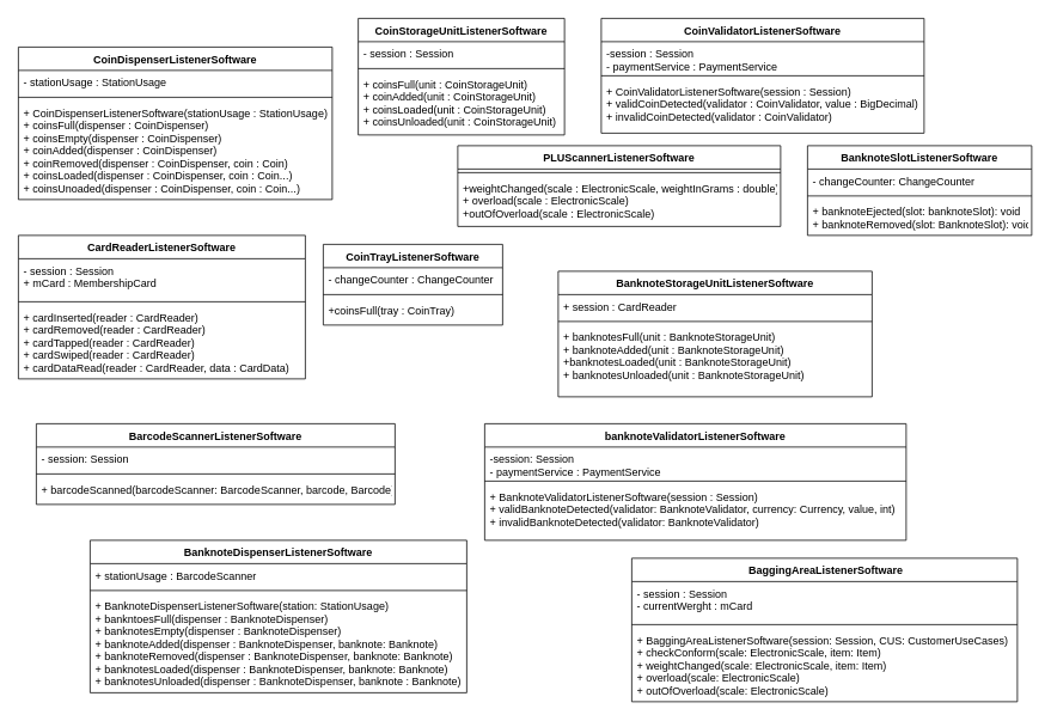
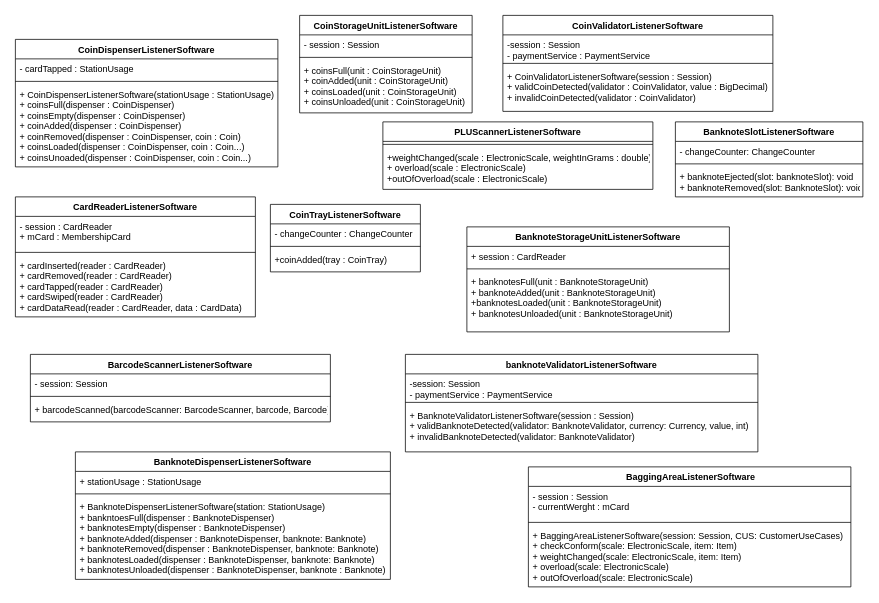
  <mxCell id="0" />
  <mxCell id="1" parent="0" />
  <mxCell id="2" value=" BaggingAreaListenerSoftware" style="swimlane;fontStyle=1;align=center;verticalAlign=top;childLayout=stackLayout;horizontal=1;startSize=26;horizontalStack=0;resizeParent=1;resizeParentMax=0;resizeLast=0;collapsible=1;marginBottom=0;" parent="1" vertex="1"><mxGeometry x="704" y="622" width="430" height="160" as="geometry" /></mxCell>
  <mxCell id="3" value="- session : Session&#10;- currentWerght : mCard&#10;" style="text;strokeColor=none;fillColor=none;align=left;verticalAlign=top;spacingLeft=4;spacingRight=4;overflow=hidden;rotatable=0;points=[[0,0.5],[1,0.5]];portConstraint=eastwest;" parent="2" vertex="1"><mxGeometry y="26" width="430" height="44" as="geometry" /></mxCell>
  <mxCell id="4" value="" style="line;strokeWidth=1;fillColor=none;align=left;verticalAlign=middle;spacingTop=-1;spacingLeft=3;spacingRight=3;rotatable=0;labelPosition=right;points=[];portConstraint=eastwest;" parent="2" vertex="1"><mxGeometry y="70" width="430" height="8" as="geometry" /></mxCell>
  <mxCell id="5" value="+ BaggingAreaListenerSoftware(session: Session, CUS: CustomerUseCases)&#10;+ checkConform(scale: ElectronicScale, item: Item) &#10;+ weightChanged(scale: ElectronicScale, item: Item)&#10;+ overload(scale: ElectronicScale)&#10;+ outOfOverload(scale: ElectronicScale)" style="text;strokeColor=none;fillColor=none;align=left;verticalAlign=top;spacingLeft=4;spacingRight=4;overflow=hidden;rotatable=0;points=[[0,0.5],[1,0.5]];portConstraint=eastwest;" parent="2" vertex="1"><mxGeometry y="78" width="430" height="82" as="geometry" /></mxCell>
  <mxCell id="6" value="BanknoteDispenserListenerSoftware" style="swimlane;fontStyle=1;align=center;verticalAlign=top;childLayout=stackLayout;horizontal=1;startSize=26;horizontalStack=0;resizeParent=1;resizeParentMax=0;resizeLast=0;collapsible=1;marginBottom=0;" parent="1" vertex="1"><mxGeometry x="100" y="602" width="420" height="170" as="geometry" /></mxCell>
- <mxCell id="7" value="+ stationUsage : BarcodeScanner" style="text;strokeColor=none;fillColor=none;align=left;verticalAlign=top;spacingLeft=4;spacingRight=4;overflow=hidden;rotatable=0;points=[[0,0.5],[1,0.5]];portConstraint=eastwest;" parent="6" vertex="1"><mxGeometry y="26" width="420" height="26" as="geometry" /></mxCell>
+ <mxCell id="7" value="+ stationUsage : StationUsage" style="text;strokeColor=none;fillColor=none;align=left;verticalAlign=top;spacingLeft=4;spacingRight=4;overflow=hidden;rotatable=0;points=[[0,0.5],[1,0.5]];portConstraint=eastwest;" parent="6" vertex="1"><mxGeometry y="26" width="420" height="26" as="geometry" /></mxCell>
  <mxCell id="8" value="" style="line;strokeWidth=1;fillColor=none;align=left;verticalAlign=middle;spacingTop=-1;spacingLeft=3;spacingRight=3;rotatable=0;labelPosition=right;points=[];portConstraint=eastwest;" parent="6" vertex="1"><mxGeometry y="52" width="420" height="8" as="geometry" /></mxCell>
  <mxCell id="9" value="+ BanknoteDispenserListenerSoftware(station: StationUsage)&#10;+ bankntoesFull(dispenser : BanknoteDispenser)&#10;+ banknotesEmpty(dispenser : BanknoteDispenser)&#10;+ banknoteAdded(dispenser : BanknoteDispenser, banknote: Banknote)&#10;+ banknoteRemoved(dispenser : BanknoteDispenser, banknote: Banknote)&#10;+ banknotesLoaded(dispenser : BanknoteDispenser, banknote: Banknote)&#10;+ banknotesUnloaded(dispenser : BanknoteDispenser, banknote : Banknote)" style="text;strokeColor=none;fillColor=none;align=left;verticalAlign=top;spacingLeft=4;spacingRight=4;overflow=hidden;rotatable=0;points=[[0,0.5],[1,0.5]];portConstraint=eastwest;" parent="6" vertex="1"><mxGeometry y="60" width="420" height="110" as="geometry" /></mxCell>
  <mxCell id="10" value="BanknoteSlotListenerSoftware" style="swimlane;fontStyle=1;align=center;verticalAlign=top;childLayout=stackLayout;horizontal=1;startSize=26;horizontalStack=0;resizeParent=1;resizeParentMax=0;resizeLast=0;collapsible=1;marginBottom=0;" parent="1" vertex="1"><mxGeometry x="900" y="162" width="250" height="100" as="geometry" /></mxCell>
  <mxCell id="11" value="- changeCounter: ChangeCounter" style="text;strokeColor=none;fillColor=none;align=left;verticalAlign=top;spacingLeft=4;spacingRight=4;overflow=hidden;rotatable=0;points=[[0,0.5],[1,0.5]];portConstraint=eastwest;" parent="10" vertex="1"><mxGeometry y="26" width="250" height="26" as="geometry" /></mxCell>
  <mxCell id="12" value="" style="line;strokeWidth=1;fillColor=none;align=left;verticalAlign=middle;spacingTop=-1;spacingLeft=3;spacingRight=3;rotatable=0;labelPosition=right;points=[];portConstraint=eastwest;" parent="10" vertex="1"><mxGeometry y="52" width="250" height="8" as="geometry" /></mxCell>
  <mxCell id="13" value="+ banknoteEjected(slot: banknoteSlot): void&#10;+ banknoteRemoved(slot: BanknoteSlot): void&#10;" style="text;strokeColor=none;fillColor=none;align=left;verticalAlign=top;spacingLeft=4;spacingRight=4;overflow=hidden;rotatable=0;points=[[0,0.5],[1,0.5]];portConstraint=eastwest;" parent="10" vertex="1"><mxGeometry y="60" width="250" height="40" as="geometry" /></mxCell>
  <mxCell id="14" value="BanknoteStorageUnitListenerSoftware" style="swimlane;fontStyle=1;align=center;verticalAlign=top;childLayout=stackLayout;horizontal=1;startSize=26;horizontalStack=0;resizeParent=1;resizeParentMax=0;resizeLast=0;collapsible=1;marginBottom=0;" parent="1" vertex="1"><mxGeometry x="622" y="302" width="350" height="140" as="geometry" /></mxCell>
  <mxCell id="15" value="+ session : CardReader" style="text;strokeColor=none;fillColor=none;align=left;verticalAlign=top;spacingLeft=4;spacingRight=4;overflow=hidden;rotatable=0;points=[[0,0.5],[1,0.5]];portConstraint=eastwest;" parent="14" vertex="1"><mxGeometry y="26" width="350" height="26" as="geometry" /></mxCell>
  <mxCell id="16" value="" style="line;strokeWidth=1;fillColor=none;align=left;verticalAlign=middle;spacingTop=-1;spacingLeft=3;spacingRight=3;rotatable=0;labelPosition=right;points=[];portConstraint=eastwest;" parent="14" vertex="1"><mxGeometry y="52" width="350" height="8" as="geometry" /></mxCell>
  <mxCell id="17" value="+ banknotesFull(unit : BanknoteStorageUnit)&#10;+ banknoteAdded(unit : BanknoteStorageUnit)&#10;+banknotesLoaded(unit : BanknoteStorageUnit)&#10;+ banknotesUnloaded(unit : BanknoteStorageUnit)" style="text;strokeColor=none;fillColor=none;align=left;verticalAlign=top;spacingLeft=4;spacingRight=4;overflow=hidden;rotatable=0;points=[[0,0.5],[1,0.5]];portConstraint=eastwest;" parent="14" vertex="1"><mxGeometry y="60" width="350" height="80" as="geometry" /></mxCell>
  <mxCell id="18" value="banknoteValidatorListenerSoftware" style="swimlane;fontStyle=1;align=center;verticalAlign=top;childLayout=stackLayout;horizontal=1;startSize=26;horizontalStack=0;resizeParent=1;resizeParentMax=0;resizeLast=0;collapsible=1;marginBottom=0;" parent="1" vertex="1"><mxGeometry x="540" y="472" width="470" height="130" as="geometry" /></mxCell>
  <mxCell id="19" value="-session: Session&#10;- paymentService : PaymentService" style="text;strokeColor=none;fillColor=none;align=left;verticalAlign=top;spacingLeft=4;spacingRight=4;overflow=hidden;rotatable=0;points=[[0,0.5],[1,0.5]];portConstraint=eastwest;" parent="18" vertex="1"><mxGeometry y="26" width="470" height="34" as="geometry" /></mxCell>
  <mxCell id="20" value="" style="line;strokeWidth=1;fillColor=none;align=left;verticalAlign=middle;spacingTop=-1;spacingLeft=3;spacingRight=3;rotatable=0;labelPosition=right;points=[];portConstraint=eastwest;" parent="18" vertex="1"><mxGeometry y="60" width="470" height="8" as="geometry" /></mxCell>
  <mxCell id="21" value="+ BanknoteValidatorListenerSoftware(session : Session)&#10;+ validBanknoteDetected(validator: BanknoteValidator, currency: Currency, value, int)&#10;+ invalidBanknoteDetected(validator: BanknoteValidator)" style="text;strokeColor=none;fillColor=none;align=left;verticalAlign=top;spacingLeft=4;spacingRight=4;overflow=hidden;rotatable=0;points=[[0,0.5],[1,0.5]];portConstraint=eastwest;" parent="18" vertex="1"><mxGeometry y="68" width="470" height="62" as="geometry" /></mxCell>
  <mxCell id="22" value="BarcodeScannerListenerSoftware" style="swimlane;fontStyle=1;align=center;verticalAlign=top;childLayout=stackLayout;horizontal=1;startSize=26;horizontalStack=0;resizeParent=1;resizeParentMax=0;resizeLast=0;collapsible=1;marginBottom=0;" parent="1" vertex="1"><mxGeometry x="40" y="472" width="400" height="90" as="geometry" /></mxCell>
  <mxCell id="23" value="- session: Session" style="text;strokeColor=none;fillColor=none;align=left;verticalAlign=top;spacingLeft=4;spacingRight=4;overflow=hidden;rotatable=0;points=[[0,0.5],[1,0.5]];portConstraint=eastwest;" parent="22" vertex="1"><mxGeometry y="26" width="400" height="26" as="geometry" /></mxCell>
  <mxCell id="24" value="" style="line;strokeWidth=1;fillColor=none;align=left;verticalAlign=middle;spacingTop=-1;spacingLeft=3;spacingRight=3;rotatable=0;labelPosition=right;points=[];portConstraint=eastwest;" parent="22" vertex="1"><mxGeometry y="52" width="400" height="8" as="geometry" /></mxCell>
  <mxCell id="25" value="+ barcodeScanned(barcodeScanner: BarcodeScanner, barcode, Barcode)" style="text;strokeColor=none;fillColor=none;align=left;verticalAlign=top;spacingLeft=4;spacingRight=4;overflow=hidden;rotatable=0;points=[[0,0.5],[1,0.5]];portConstraint=eastwest;" parent="22" vertex="1"><mxGeometry y="60" width="400" height="30" as="geometry" /></mxCell>
  <mxCell id="26" value="CardReaderListenerSoftware" style="swimlane;fontStyle=1;align=center;verticalAlign=top;childLayout=stackLayout;horizontal=1;startSize=26;horizontalStack=0;resizeParent=1;resizeParentMax=0;resizeLast=0;collapsible=1;marginBottom=0;" parent="1" vertex="1"><mxGeometry x="20" y="262" width="320" height="160" as="geometry" /></mxCell>
- <mxCell id="27" value="- session : Session&#10;+ mCard : MembershipCard" style="text;strokeColor=none;fillColor=none;align=left;verticalAlign=top;spacingLeft=4;spacingRight=4;overflow=hidden;rotatable=0;points=[[0,0.5],[1,0.5]];portConstraint=eastwest;" parent="26" vertex="1"><mxGeometry y="26" width="320" height="44" as="geometry" /></mxCell>
+ <mxCell id="27" value="- session : CardReader&#10;+ mCard : MembershipCard" style="text;strokeColor=none;fillColor=none;align=left;verticalAlign=top;spacingLeft=4;spacingRight=4;overflow=hidden;rotatable=0;points=[[0,0.5],[1,0.5]];portConstraint=eastwest;" parent="26" vertex="1"><mxGeometry y="26" width="320" height="44" as="geometry" /></mxCell>
  <mxCell id="28" value="" style="line;strokeWidth=1;fillColor=none;align=left;verticalAlign=middle;spacingTop=-1;spacingLeft=3;spacingRight=3;rotatable=0;labelPosition=right;points=[];portConstraint=eastwest;" parent="26" vertex="1"><mxGeometry y="70" width="320" height="8" as="geometry" /></mxCell>
  <mxCell id="29" value="+ cardInserted(reader : CardReader)&#10;+ cardRemoved(reader : CardReader)&#10;+ cardTapped(reader : CardReader)&#10;+ cardSwiped(reader : CardReader)&#10;+ cardDataRead(reader : CardReader, data : CardData)" style="text;strokeColor=none;fillColor=none;align=left;verticalAlign=top;spacingLeft=4;spacingRight=4;overflow=hidden;rotatable=0;points=[[0,0.5],[1,0.5]];portConstraint=eastwest;" parent="26" vertex="1"><mxGeometry y="78" width="320" height="82" as="geometry" /></mxCell>
  <mxCell id="30" value="CoinDispenserListenerSoftware" style="swimlane;fontStyle=1;align=center;verticalAlign=top;childLayout=stackLayout;horizontal=1;startSize=26;horizontalStack=0;resizeParent=1;resizeParentMax=0;resizeLast=0;collapsible=1;marginBottom=0;" parent="1" vertex="1"><mxGeometry x="20" y="52" width="350" height="170" as="geometry" /></mxCell>
- <mxCell id="31" value="- stationUsage : StationUsage" style="text;strokeColor=none;fillColor=none;align=left;verticalAlign=top;spacingLeft=4;spacingRight=4;overflow=hidden;rotatable=0;points=[[0,0.5],[1,0.5]];portConstraint=eastwest;" parent="30" vertex="1"><mxGeometry y="26" width="350" height="26" as="geometry" /></mxCell>
+ <mxCell id="31" value="- cardTapped : StationUsage" style="text;strokeColor=none;fillColor=none;align=left;verticalAlign=top;spacingLeft=4;spacingRight=4;overflow=hidden;rotatable=0;points=[[0,0.5],[1,0.5]];portConstraint=eastwest;" parent="30" vertex="1"><mxGeometry y="26" width="350" height="26" as="geometry" /></mxCell>
  <mxCell id="32" value="" style="line;strokeWidth=1;fillColor=none;align=left;verticalAlign=middle;spacingTop=-1;spacingLeft=3;spacingRight=3;rotatable=0;labelPosition=right;points=[];portConstraint=eastwest;" parent="30" vertex="1"><mxGeometry y="52" width="350" height="8" as="geometry" /></mxCell>
  <mxCell id="33" value="+ CoinDispenserListenerSoftware(stationUsage : StationUsage)&#10;+ coinsFull(dispenser : CoinDispenser)&#10;+ coinsEmpty(dispenser : CoinDispenser)&#10;+ coinAdded(dispenser : CoinDispenser)&#10;+ coinRemoved(dispenser : CoinDispenser, coin : Coin)&#10;+ coinsLoaded(dispenser : CoinDispenser, coin : Coin...)&#10;+ coinsUnoaded(dispenser : CoinDispenser, coin : Coin...)&#10;" style="text;strokeColor=none;fillColor=none;align=left;verticalAlign=top;spacingLeft=4;spacingRight=4;overflow=hidden;rotatable=0;points=[[0,0.5],[1,0.5]];portConstraint=eastwest;" parent="30" vertex="1"><mxGeometry y="60" width="350" height="110" as="geometry" /></mxCell>
  <mxCell id="34" value="CoinStorageUnitListenerSoftware" style="swimlane;fontStyle=1;align=center;verticalAlign=top;childLayout=stackLayout;horizontal=1;startSize=26;horizontalStack=0;resizeParent=1;resizeParentMax=0;resizeLast=0;collapsible=1;marginBottom=0;" parent="1" vertex="1"><mxGeometry x="399" y="20" width="230" height="130" as="geometry" /></mxCell>
  <mxCell id="35" value="- session : Session" style="text;strokeColor=none;fillColor=none;align=left;verticalAlign=top;spacingLeft=4;spacingRight=4;overflow=hidden;rotatable=0;points=[[0,0.5],[1,0.5]];portConstraint=eastwest;" parent="34" vertex="1"><mxGeometry y="26" width="230" height="26" as="geometry" /></mxCell>
  <mxCell id="36" value="" style="line;strokeWidth=1;fillColor=none;align=left;verticalAlign=middle;spacingTop=-1;spacingLeft=3;spacingRight=3;rotatable=0;labelPosition=right;points=[];portConstraint=eastwest;" parent="34" vertex="1"><mxGeometry y="52" width="230" height="8" as="geometry" /></mxCell>
  <mxCell id="37" value="+ coinsFull(unit : CoinStorageUnit)&#10;+ coinAdded(unit : CoinStorageUnit)&#10;+ coinsLoaded(unit : CoinStorageUnit)&#10;+ coinsUnloaded(unit : CoinStorageUnit)" style="text;strokeColor=none;fillColor=none;align=left;verticalAlign=top;spacingLeft=4;spacingRight=4;overflow=hidden;rotatable=0;points=[[0,0.5],[1,0.5]];portConstraint=eastwest;" parent="34" vertex="1"><mxGeometry y="60" width="230" height="70" as="geometry" /></mxCell>
  <mxCell id="38" value="CoinTrayListenerSoftware" style="swimlane;fontStyle=1;align=center;verticalAlign=top;childLayout=stackLayout;horizontal=1;startSize=26;horizontalStack=0;resizeParent=1;resizeParentMax=0;resizeLast=0;collapsible=1;marginBottom=0;" parent="1" vertex="1"><mxGeometry x="360" y="272" width="200" height="90" as="geometry" /></mxCell>
  <mxCell id="39" value="- changeCounter : ChangeCounter" style="text;strokeColor=none;fillColor=none;align=left;verticalAlign=top;spacingLeft=4;spacingRight=4;overflow=hidden;rotatable=0;points=[[0,0.5],[1,0.5]];portConstraint=eastwest;" parent="38" vertex="1"><mxGeometry y="26" width="200" height="26" as="geometry" /></mxCell>
  <mxCell id="40" value="" style="line;strokeWidth=1;fillColor=none;align=left;verticalAlign=middle;spacingTop=-1;spacingLeft=3;spacingRight=3;rotatable=0;labelPosition=right;points=[];portConstraint=eastwest;" parent="38" vertex="1"><mxGeometry y="52" width="200" height="8" as="geometry" /></mxCell>
- <mxCell id="41" value="+coinsFull(tray : CoinTray)" style="text;strokeColor=none;fillColor=none;align=left;verticalAlign=top;spacingLeft=4;spacingRight=4;overflow=hidden;rotatable=0;points=[[0,0.5],[1,0.5]];portConstraint=eastwest;" parent="38" vertex="1"><mxGeometry y="60" width="200" height="30" as="geometry" /></mxCell>
+ <mxCell id="41" value="+coinAdded(tray : CoinTray)" style="text;strokeColor=none;fillColor=none;align=left;verticalAlign=top;spacingLeft=4;spacingRight=4;overflow=hidden;rotatable=0;points=[[0,0.5],[1,0.5]];portConstraint=eastwest;" parent="38" vertex="1"><mxGeometry y="60" width="200" height="30" as="geometry" /></mxCell>
  <mxCell id="42" value="CoinValidatorListenerSoftware" style="swimlane;fontStyle=1;align=center;verticalAlign=top;childLayout=stackLayout;horizontal=1;startSize=26;horizontalStack=0;resizeParent=1;resizeParentMax=0;resizeLast=0;collapsible=1;marginBottom=0;" parent="1" vertex="1"><mxGeometry x="670" y="20" width="360" height="128" as="geometry" /></mxCell>
  <mxCell id="43" value="-session : Session&#10;- paymentService : PaymentService" style="text;strokeColor=none;fillColor=none;align=left;verticalAlign=top;spacingLeft=4;spacingRight=4;overflow=hidden;rotatable=0;points=[[0,0.5],[1,0.5]];portConstraint=eastwest;" parent="42" vertex="1"><mxGeometry y="26" width="360" height="34" as="geometry" /></mxCell>
  <mxCell id="44" value="" style="line;strokeWidth=1;fillColor=none;align=left;verticalAlign=middle;spacingTop=-1;spacingLeft=3;spacingRight=3;rotatable=0;labelPosition=right;points=[];portConstraint=eastwest;" parent="42" vertex="1"><mxGeometry y="60" width="360" height="8" as="geometry" /></mxCell>
  <mxCell id="45" value="+ CoinValidatorListenerSoftware(session : Session) &#10;+ validCoinDetected(validator : CoinValidator, value : BigDecimal)&#10;+ invalidCoinDetected(validator : CoinValidator)" style="text;strokeColor=none;fillColor=none;align=left;verticalAlign=top;spacingLeft=4;spacingRight=4;overflow=hidden;rotatable=0;points=[[0,0.5],[1,0.5]];portConstraint=eastwest;" parent="42" vertex="1"><mxGeometry y="68" width="360" height="60" as="geometry" /></mxCell>
  <mxCell id="46" value="PLUScannerListenerSoftware" style="swimlane;fontStyle=1;align=center;verticalAlign=top;childLayout=stackLayout;horizontal=1;startSize=26;horizontalStack=0;resizeParent=1;resizeParentMax=0;resizeLast=0;collapsible=1;marginBottom=0;" vertex="1" parent="1"><mxGeometry x="510" y="162" width="360" height="90" as="geometry" /></mxCell>
  <mxCell id="47" value="" style="line;strokeWidth=1;fillColor=none;align=left;verticalAlign=middle;spacingTop=-1;spacingLeft=3;spacingRight=3;rotatable=0;labelPosition=right;points=[];portConstraint=eastwest;" vertex="1" parent="46"><mxGeometry y="26" width="360" height="8" as="geometry" /></mxCell>
  <mxCell id="48" value="+weightChanged(scale : ElectronicScale, weightInGrams : double)&#10;+ overload(scale : ElectronicScale)&#10;+outOfOverload(scale : ElectronicScale)" style="text;strokeColor=none;fillColor=none;align=left;verticalAlign=top;spacingLeft=4;spacingRight=4;overflow=hidden;rotatable=0;points=[[0,0.5],[1,0.5]];portConstraint=eastwest;" vertex="1" parent="46"><mxGeometry y="34" width="360" height="56" as="geometry" /></mxCell>
